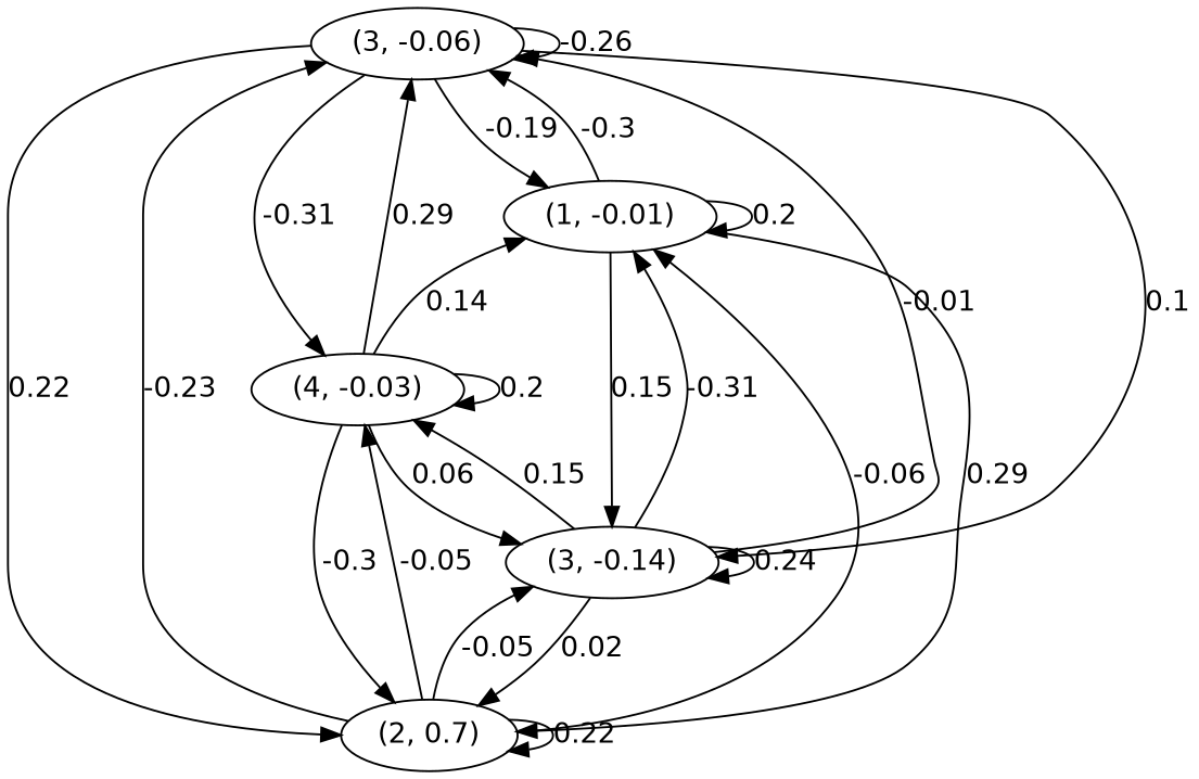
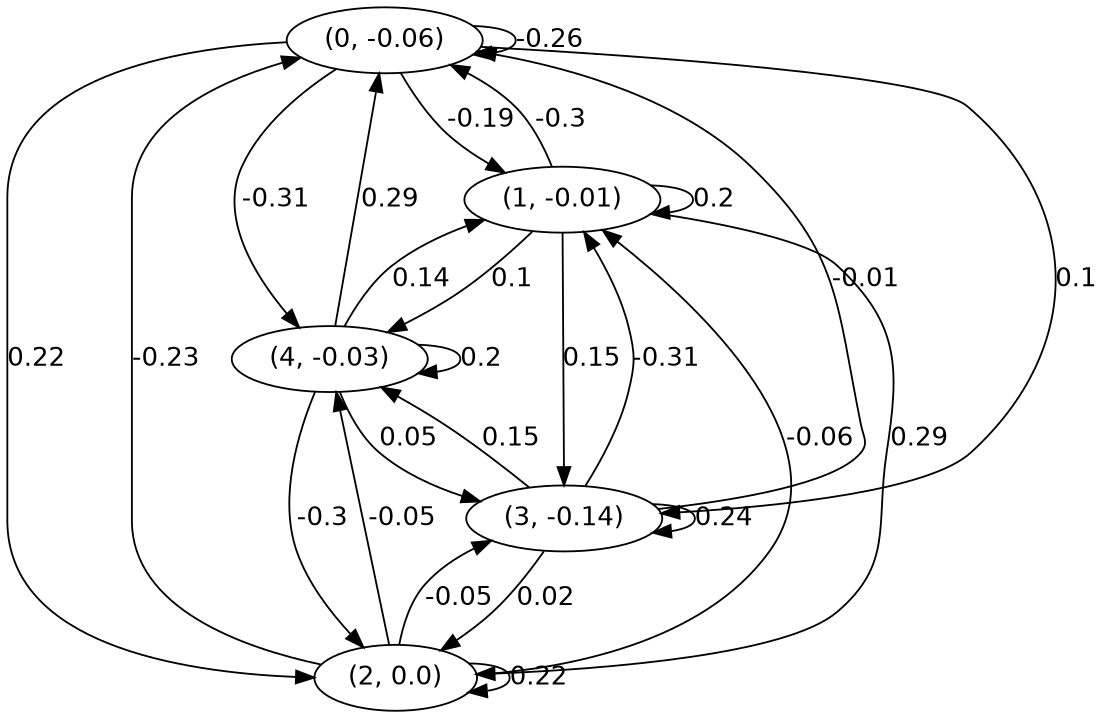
  digraph {
    fontname="DejaVu Sans"
    node [fontname="DejaVu Sans"]
    edge [fontname="DejaVu Sans"]
-   n1 [label="(3, -0.06)"]
+   n1 [label="(0, -0.06)"]
    n2 [label="(1, -0.01)"]
-   n3 [label="(2, 0.7)"]
+   n3 [label="(2, 0.0)"]
    n4 [label="(3, -0.14)"]
    n5 [label="(4, -0.03)"]
    n1 -> n1 [label=-0.26]
    n1 -> n2 [label=-0.19]
    n1 -> n3 [label=0.22]
    n1 -> n4 [label=0.1]
    n1 -> n5 [label=-0.31]
    n2 -> n1 [label=-0.3]
    n2 -> n2 [label=0.2]
    n2 -> n3 [label=0.29]
    n2 -> n4 [label=0.15]
+   n2 -> n5 [label=0.1]
    n3 -> n1 [label=-0.23]
    n3 -> n2 [label=-0.06]
    n3 -> n3 [label=0.22]
    n3 -> n4 [label=-0.05]
    n3 -> n5 [label=-0.05]
    n4 -> n1 [label=-0.01]
    n4 -> n2 [label=-0.31]
    n4 -> n3 [label=0.02]
    n4 -> n4 [label=0.24]
    n4 -> n5 [label=0.15]
    n5 -> n1 [label=0.29]
    n5 -> n2 [label=0.14]
    n5 -> n3 [label=-0.3]
-   n5 -> n4 [label=0.06]
+   n5 -> n4 [label=0.05]
    n5 -> n5 [label=0.2]
  }
